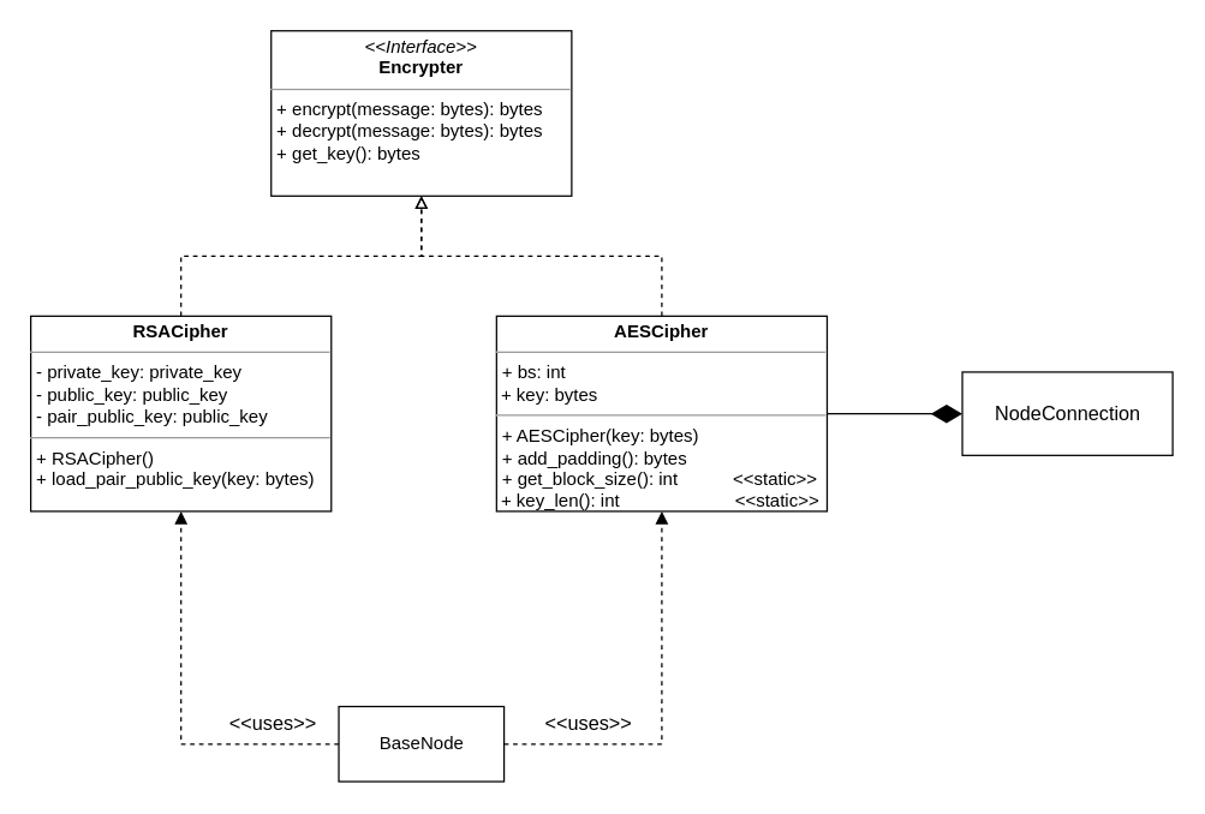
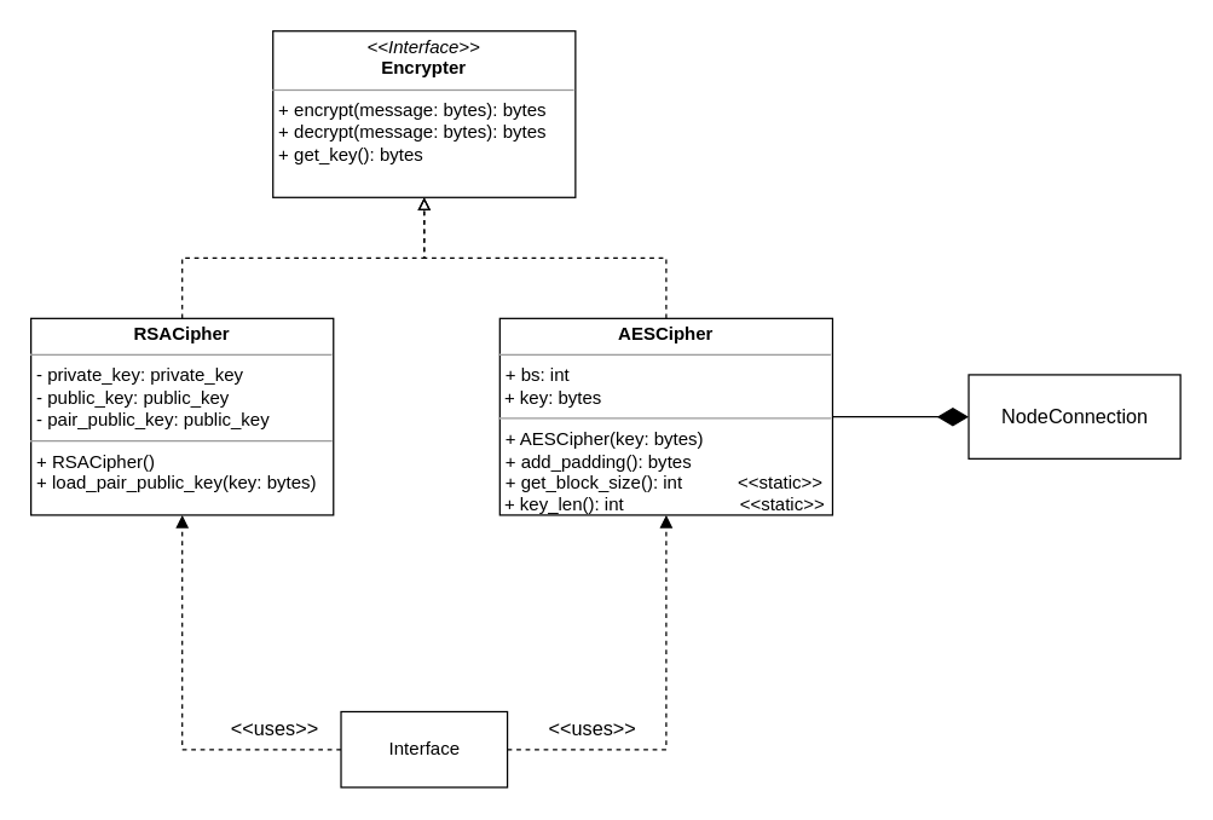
  <mxCell id="0" />
  <mxCell id="1" parent="0" />
  <mxCell id="2" value="&lt;p style=&quot;margin:0px;margin-top:4px;text-align:center;&quot;&gt;&lt;i&gt;&amp;lt;&amp;lt;Interface&amp;gt;&amp;gt;&lt;/i&gt;&lt;br&gt;&lt;b&gt;Encrypter&lt;/b&gt;&lt;/p&gt;&lt;hr size=&quot;1&quot;&gt;&lt;p style=&quot;margin:0px;margin-left:4px;&quot;&gt;&lt;/p&gt;&lt;p style=&quot;margin:0px;margin-left:4px;&quot;&gt;+ encrypt(message: bytes): bytes&lt;/p&gt;&lt;p style=&quot;margin:0px;margin-left:4px;&quot;&gt;+ decrypt(message: bytes): bytes&lt;/p&gt;&lt;p style=&quot;margin:0px;margin-left:4px;&quot;&gt;+ get_key(): bytes&lt;br&gt;&lt;/p&gt;" style="verticalAlign=top;align=left;overflow=fill;fontSize=12;fontFamily=Helvetica;html=1;" parent="1" vertex="1"><mxGeometry x="180" y="20" width="200" height="110" as="geometry" /></mxCell>
  <mxCell id="3" style="edgeStyle=orthogonalEdgeStyle;rounded=0;orthogonalLoop=1;jettySize=auto;html=1;entryX=0.5;entryY=1;entryDx=0;entryDy=0;endArrow=block;endFill=0;dashed=1;" parent="1" source="6" target="2" edge="1"><mxGeometry relative="1" as="geometry" /></mxCell>
  <mxCell id="4" style="edgeStyle=orthogonalEdgeStyle;rounded=0;orthogonalLoop=1;jettySize=auto;html=1;dashed=1;endArrow=block;endFill=1;entryX=0.5;entryY=1;entryDx=0;entryDy=0;" parent="1" source="10" target="6" edge="1"><mxGeometry relative="1" as="geometry"><mxPoint x="110" y="330" as="targetPoint" /><mxPoint x="-50" y="280" as="sourcePoint" /></mxGeometry></mxCell>
  <mxCell id="5" value="&amp;lt;&amp;lt;uses&amp;gt;&amp;gt;" style="edgeLabel;html=1;align=center;verticalAlign=middle;resizable=0;points=[];fontSize=13;" parent="4" vertex="1" connectable="0"><mxGeometry x="0.262" y="4" relative="1" as="geometry"><mxPoint x="64" y="44" as="offset" /></mxGeometry></mxCell>
  <mxCell id="6" value="&lt;p style=&quot;margin:0px;margin-top:4px;text-align:center;&quot;&gt;&lt;b&gt;RSACipher&lt;/b&gt;&lt;/p&gt;&lt;hr size=&quot;1&quot;&gt;&lt;p style=&quot;margin:0px;margin-left:4px;&quot;&gt;- private_key: private_key&lt;/p&gt;&lt;p style=&quot;margin: 0px 0px 0px 4px;&quot;&gt;- public_key: public_key&lt;/p&gt;&lt;p style=&quot;margin: 0px 0px 0px 4px;&quot;&gt;- pair_public_key: public_key&lt;/p&gt;&lt;hr size=&quot;1&quot;&gt;&lt;p style=&quot;margin:0px;margin-left:4px;&quot;&gt;+ RSACipher()&lt;/p&gt;&lt;p style=&quot;margin: 0px 0px 0px 4px;&quot;&gt;+ load_pair_public_key(key: bytes)&lt;/p&gt;" style="verticalAlign=top;align=left;overflow=fill;fontSize=12;fontFamily=Helvetica;html=1;" parent="1" vertex="1"><mxGeometry x="20" y="210" width="200" height="130" as="geometry" /></mxCell>
  <mxCell id="7" style="edgeStyle=orthogonalEdgeStyle;rounded=0;orthogonalLoop=1;jettySize=auto;html=1;fontSize=13;endArrow=diamondThin;endFill=1;strokeWidth=1;endSize=18;startSize=7;" parent="1" source="8" target="11" edge="1"><mxGeometry relative="1" as="geometry" /></mxCell>
  <mxCell id="8" value="&lt;p style=&quot;margin:0px;margin-top:4px;text-align:center;&quot;&gt;&lt;b&gt;AESCipher&lt;/b&gt;&lt;/p&gt;&lt;hr size=&quot;1&quot;&gt;&lt;p style=&quot;margin:0px;margin-left:4px;&quot;&gt;+ bs: int&lt;br&gt;&lt;/p&gt;&amp;nbsp;+ key: bytes&lt;hr size=&quot;1&quot;&gt;&lt;p style=&quot;margin:0px;margin-left:4px;&quot;&gt;+ AESCipher(key: bytes)&lt;br&gt;&lt;/p&gt;&lt;p style=&quot;margin:0px;margin-left:4px;&quot;&gt;+ add_padding(): bytes&lt;br&gt;&lt;/p&gt;&lt;p style=&quot;margin: 0px 0px 0px 4px;&quot;&gt;+ get_block_size(): int&amp;nbsp; &amp;nbsp; &amp;nbsp; &amp;nbsp; &amp;nbsp; &amp;nbsp;&amp;lt;&amp;lt;static&amp;gt;&amp;gt;&lt;/p&gt;&amp;nbsp;+ key_len(): int&amp;nbsp; &amp;nbsp; &amp;nbsp; &amp;nbsp; &amp;nbsp; &amp;nbsp; &amp;nbsp; &amp;nbsp; &amp;nbsp; &amp;nbsp; &amp;nbsp; &amp;nbsp;&lt;span style=&quot;background-color: transparent; color: var(--black-800); font-family: var(--ff-mono); font-size: var(--fs-body1); font-style: inherit; font-variant-ligatures: inherit; font-variant-caps: inherit; font-weight: inherit;&quot;&gt;&amp;lt;&amp;lt;static&amp;gt;&amp;gt;&lt;/span&gt;" style="verticalAlign=top;align=left;overflow=fill;fontSize=12;fontFamily=Helvetica;html=1;" parent="1" vertex="1"><mxGeometry x="330" y="210" width="220" height="130" as="geometry" /></mxCell>
  <mxCell id="9" style="edgeStyle=orthogonalEdgeStyle;rounded=0;orthogonalLoop=1;jettySize=auto;html=1;entryX=0.5;entryY=1;entryDx=0;entryDy=0;endArrow=block;endFill=0;dashed=1;exitX=0.5;exitY=0;exitDx=0;exitDy=0;" parent="1" source="8" target="2" edge="1"><mxGeometry relative="1" as="geometry"><mxPoint x="210.034" y="230" as="sourcePoint" /><mxPoint x="290" y="140" as="targetPoint" /></mxGeometry></mxCell>
- <mxCell id="10" value="BaseNode" style="html=1;" parent="1" vertex="1"><mxGeometry x="225" y="470" width="110" height="50" as="geometry" /></mxCell>
+ <mxCell id="10" value="Interface" style="html=1;" parent="1" vertex="1"><mxGeometry x="225" y="470" width="110" height="50" as="geometry" /></mxCell>
  <mxCell id="11" value="&lt;font style=&quot;font-size: 13px;&quot;&gt;NodeConnection&lt;/font&gt;" style="html=1;" parent="1" vertex="1"><mxGeometry x="640" y="247.25" width="140" height="55.5" as="geometry" /></mxCell>
  <mxCell id="12" style="edgeStyle=orthogonalEdgeStyle;rounded=0;orthogonalLoop=1;jettySize=auto;html=1;dashed=1;endArrow=block;endFill=1;entryX=0.5;entryY=1;entryDx=0;entryDy=0;exitX=1;exitY=0.5;exitDx=0;exitDy=0;" parent="1" source="10" target="8" edge="1"><mxGeometry relative="1" as="geometry"><mxPoint x="480" y="350" as="targetPoint" /><mxPoint x="280" y="505" as="sourcePoint" /></mxGeometry></mxCell>
  <mxCell id="13" value="&amp;lt;&amp;lt;uses&amp;gt;&amp;gt;" style="edgeLabel;html=1;align=center;verticalAlign=middle;resizable=0;points=[];fontSize=13;" parent="12" vertex="1" connectable="0"><mxGeometry x="0.262" y="4" relative="1" as="geometry"><mxPoint x="-46" y="44" as="offset" /></mxGeometry></mxCell>
